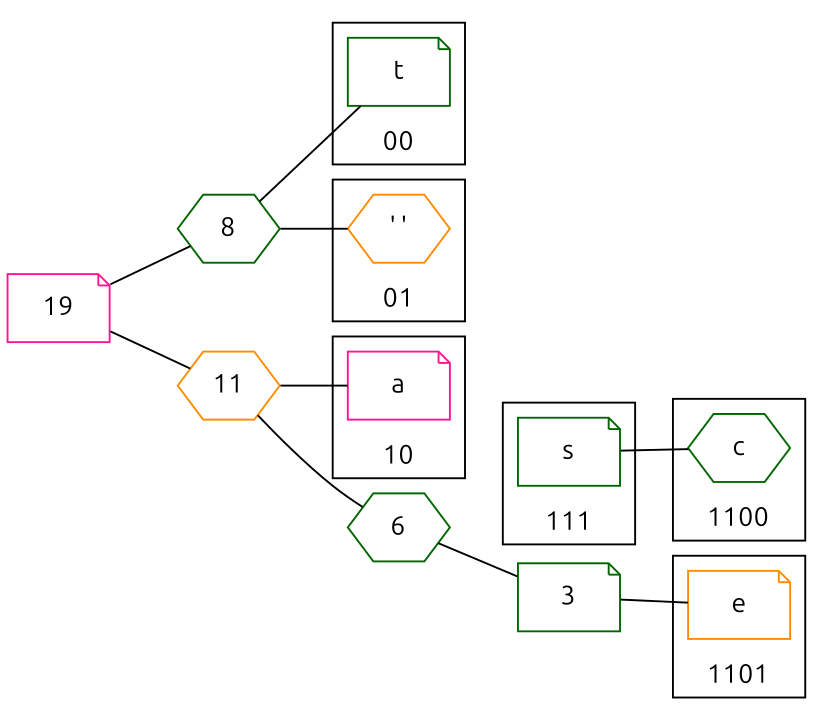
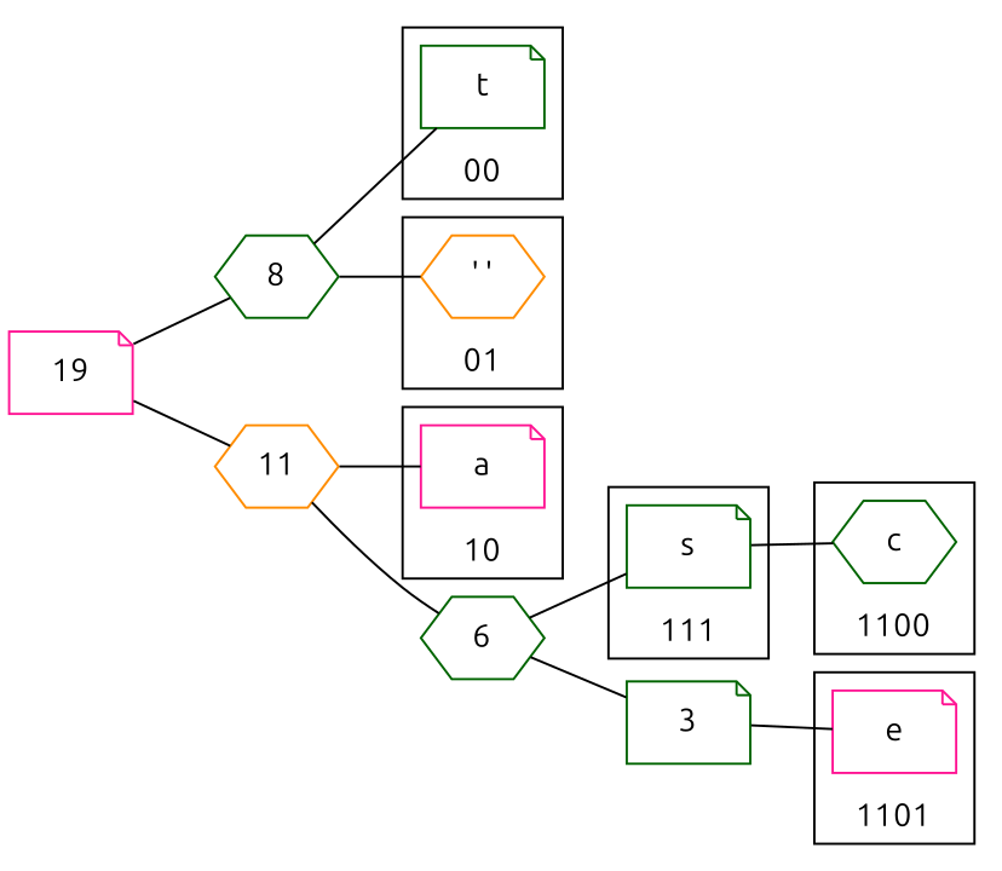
  graph {
    fontname=Ubuntu
    rankdir=LR
    node [color=darkgreen fontname=Ubuntu shape=note]
    edge [fontname=Ubuntu]
    t
    a [color=deeppink]
    n3 [color=darkorange label="\' \'" shape=hexagon]
    s
    c [shape=hexagon]
-   e [color=darkorange]
+   e [color=deeppink]
    19 [color=deeppink]
    8 [shape=hexagon]
    11 [color=darkorange shape=hexagon]
    6 [shape=hexagon]
    3
    subgraph cluster_1 {
      label=00
      labelloc=b
      t
    }
    subgraph cluster_2 {
      label=10
      labelloc=b
      a
    }
    subgraph cluster_3 {
      label=01
      labelloc=b
      n3
    }
    subgraph cluster_4 {
      label=111
      labelloc=b
      s
    }
    subgraph cluster_5 {
      label=1100
      labelloc=b
      c
    }
    subgraph cluster_6 {
      label=1101
      labelloc=b
      e
    }
    s -- c
    19 -- 8
    19 -- 11
    8 -- t
    8 -- n3
    11 -- a
    11 -- 6
+   6 -- s
    6 -- 3
    3 -- e
  }
